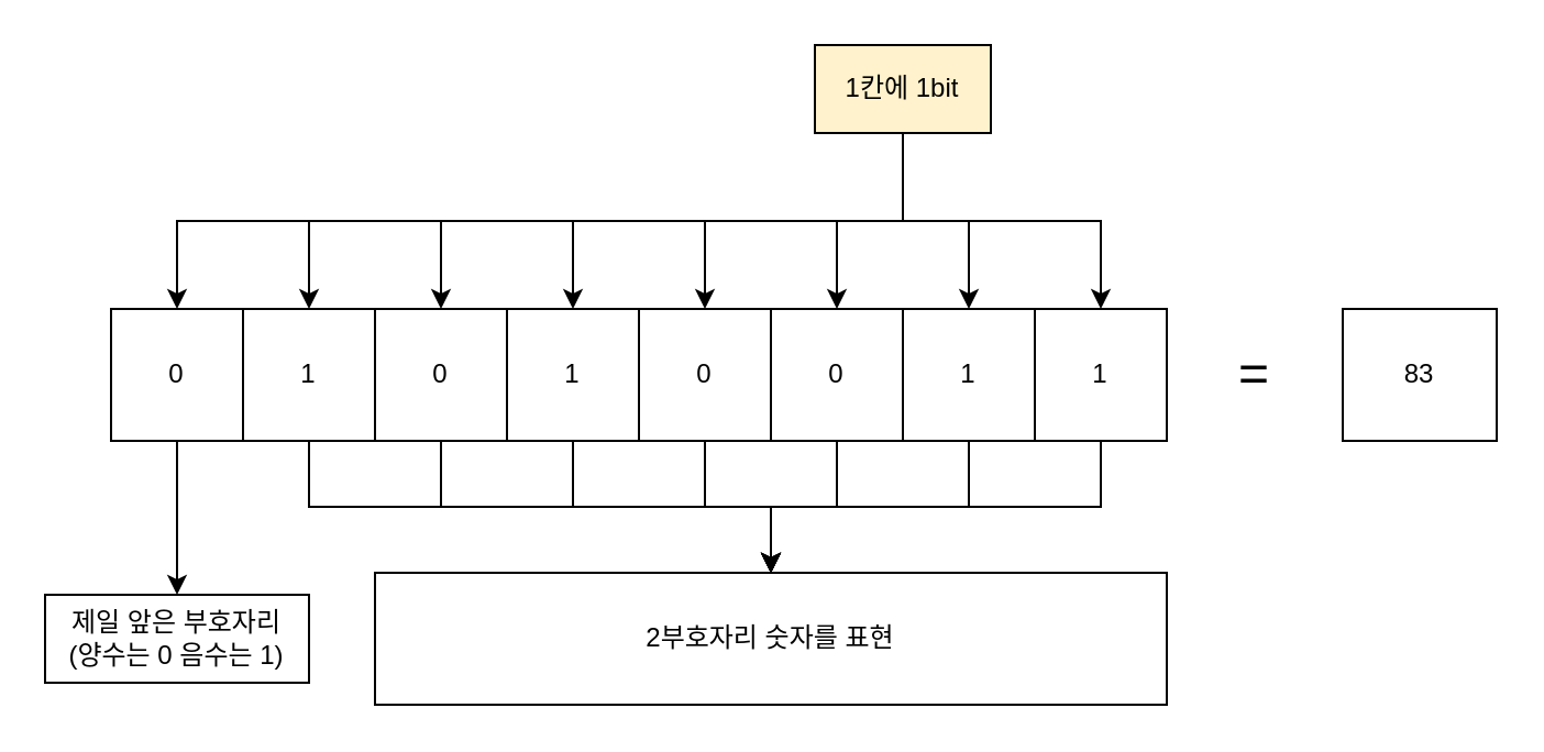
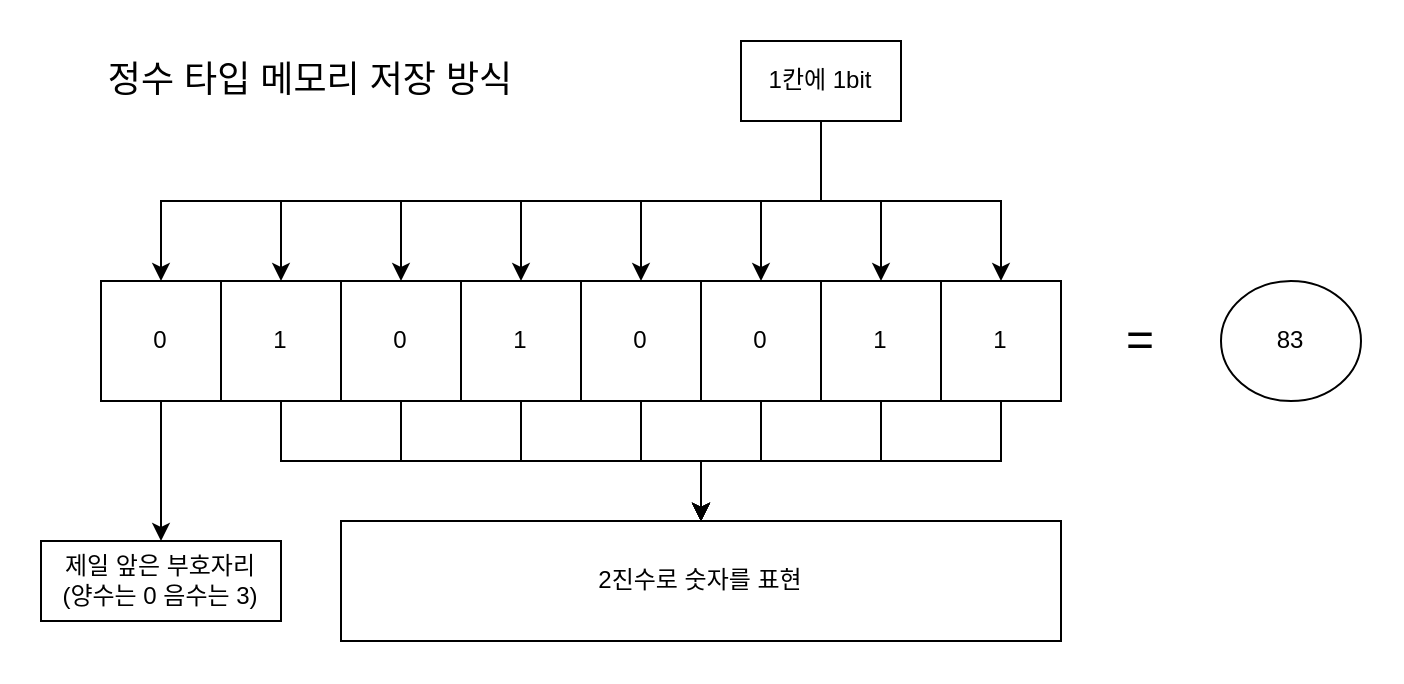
  <mxCell id="0" />
  <mxCell id="1" parent="0" />
  <mxCell id="2" value="" style="edgeStyle=orthogonalEdgeStyle;rounded=0;orthogonalLoop=1;jettySize=auto;html=1;" edge="1" parent="1" source="3" target="28"><mxGeometry relative="1" as="geometry" /></mxCell>
  <mxCell id="3" value="0" style="rounded=0;whiteSpace=wrap;html=1;" vertex="1" parent="1"><mxGeometry x="50" y="140" width="60" height="60" as="geometry" /></mxCell>
  <mxCell id="4" style="edgeStyle=orthogonalEdgeStyle;rounded=0;orthogonalLoop=1;jettySize=auto;html=1;exitX=0.5;exitY=1;exitDx=0;exitDy=0;" edge="1" parent="1" source="5" target="29"><mxGeometry relative="1" as="geometry" /></mxCell>
  <mxCell id="5" value="1" style="rounded=0;whiteSpace=wrap;html=1;" vertex="1" parent="1"><mxGeometry x="110" y="140" width="60" height="60" as="geometry" /></mxCell>
  <mxCell id="6" style="edgeStyle=orthogonalEdgeStyle;rounded=0;orthogonalLoop=1;jettySize=auto;html=1;exitX=0.5;exitY=1;exitDx=0;exitDy=0;" edge="1" parent="1" source="7" target="29"><mxGeometry relative="1" as="geometry" /></mxCell>
  <mxCell id="7" value="0" style="rounded=0;whiteSpace=wrap;html=1;" vertex="1" parent="1"><mxGeometry x="170" y="140" width="60" height="60" as="geometry" /></mxCell>
  <mxCell id="8" style="edgeStyle=orthogonalEdgeStyle;rounded=0;orthogonalLoop=1;jettySize=auto;html=1;exitX=0.5;exitY=1;exitDx=0;exitDy=0;" edge="1" parent="1" source="9" target="29"><mxGeometry relative="1" as="geometry" /></mxCell>
  <mxCell id="9" value="1" style="rounded=0;whiteSpace=wrap;html=1;" vertex="1" parent="1"><mxGeometry x="230" y="140" width="60" height="60" as="geometry" /></mxCell>
  <mxCell id="10" style="edgeStyle=orthogonalEdgeStyle;rounded=0;orthogonalLoop=1;jettySize=auto;html=1;exitX=0.5;exitY=1;exitDx=0;exitDy=0;" edge="1" parent="1" source="11" target="29"><mxGeometry relative="1" as="geometry" /></mxCell>
  <mxCell id="11" value="0" style="rounded=0;whiteSpace=wrap;html=1;" vertex="1" parent="1"><mxGeometry x="290" y="140" width="60" height="60" as="geometry" /></mxCell>
  <mxCell id="12" style="edgeStyle=orthogonalEdgeStyle;rounded=0;orthogonalLoop=1;jettySize=auto;html=1;exitX=0.5;exitY=1;exitDx=0;exitDy=0;" edge="1" parent="1" source="13" target="29"><mxGeometry relative="1" as="geometry" /></mxCell>
  <mxCell id="13" value="0" style="rounded=0;whiteSpace=wrap;html=1;" vertex="1" parent="1"><mxGeometry x="350" y="140" width="60" height="60" as="geometry" /></mxCell>
  <mxCell id="14" style="edgeStyle=orthogonalEdgeStyle;rounded=0;orthogonalLoop=1;jettySize=auto;html=1;exitX=0.5;exitY=1;exitDx=0;exitDy=0;" edge="1" parent="1" source="15" target="29"><mxGeometry relative="1" as="geometry" /></mxCell>
  <mxCell id="15" value="1" style="rounded=0;whiteSpace=wrap;html=1;" vertex="1" parent="1"><mxGeometry x="410" y="140" width="60" height="60" as="geometry" /></mxCell>
  <mxCell id="16" style="edgeStyle=orthogonalEdgeStyle;rounded=0;orthogonalLoop=1;jettySize=auto;html=1;exitX=0.5;exitY=1;exitDx=0;exitDy=0;" edge="1" parent="1" source="17" target="29"><mxGeometry relative="1" as="geometry" /></mxCell>
  <mxCell id="17" value="1" style="rounded=0;whiteSpace=wrap;html=1;" vertex="1" parent="1"><mxGeometry x="470" y="140" width="60" height="60" as="geometry" /></mxCell>
+ <mxCell id="18" value="&lt;span style=&quot;font-size: 18px&quot;&gt;정수 타입 메모리 저장 방식&lt;/span&gt;" style="text;html=1;strokeColor=none;fillColor=none;align=center;verticalAlign=middle;whiteSpace=wrap;rounded=0;" vertex="1" parent="1"><mxGeometry x="40" y="20" width="230" height="40" as="geometry" /></mxCell>
  <mxCell id="19" style="edgeStyle=orthogonalEdgeStyle;rounded=0;orthogonalLoop=1;jettySize=auto;html=1;exitX=0.5;exitY=1;exitDx=0;exitDy=0;" edge="1" parent="1" source="27" target="5"><mxGeometry relative="1" as="geometry" /></mxCell>
  <mxCell id="20" style="edgeStyle=orthogonalEdgeStyle;rounded=0;orthogonalLoop=1;jettySize=auto;html=1;exitX=0.5;exitY=1;exitDx=0;exitDy=0;" edge="1" parent="1" source="27" target="3"><mxGeometry relative="1" as="geometry" /></mxCell>
  <mxCell id="21" style="edgeStyle=orthogonalEdgeStyle;rounded=0;orthogonalLoop=1;jettySize=auto;html=1;exitX=0.5;exitY=1;exitDx=0;exitDy=0;" edge="1" parent="1" source="27" target="7"><mxGeometry relative="1" as="geometry" /></mxCell>
  <mxCell id="22" style="edgeStyle=orthogonalEdgeStyle;rounded=0;orthogonalLoop=1;jettySize=auto;html=1;exitX=0.5;exitY=1;exitDx=0;exitDy=0;" edge="1" parent="1" source="27" target="9"><mxGeometry relative="1" as="geometry" /></mxCell>
  <mxCell id="23" style="edgeStyle=orthogonalEdgeStyle;rounded=0;orthogonalLoop=1;jettySize=auto;html=1;exitX=0.5;exitY=1;exitDx=0;exitDy=0;" edge="1" parent="1" source="27" target="11"><mxGeometry relative="1" as="geometry" /></mxCell>
  <mxCell id="24" style="edgeStyle=orthogonalEdgeStyle;rounded=0;orthogonalLoop=1;jettySize=auto;html=1;exitX=0.5;exitY=1;exitDx=0;exitDy=0;" edge="1" parent="1" source="27" target="13"><mxGeometry relative="1" as="geometry" /></mxCell>
  <mxCell id="25" style="edgeStyle=orthogonalEdgeStyle;rounded=0;orthogonalLoop=1;jettySize=auto;html=1;exitX=0.5;exitY=1;exitDx=0;exitDy=0;" edge="1" parent="1" source="27" target="15"><mxGeometry relative="1" as="geometry" /></mxCell>
  <mxCell id="26" style="edgeStyle=orthogonalEdgeStyle;rounded=0;orthogonalLoop=1;jettySize=auto;html=1;exitX=0.5;exitY=1;exitDx=0;exitDy=0;" edge="1" parent="1" source="27" target="17"><mxGeometry relative="1" as="geometry" /></mxCell>
- <mxCell id="27" value="1칸에 1bit" style="rounded=0;whiteSpace=wrap;html=1;fillColor=#fff2cc;" vertex="1" parent="1"><mxGeometry x="370" y="20" width="80" height="40" as="geometry" /></mxCell>
- <mxCell id="28" value="제일 앞은 부호자리&lt;br&gt;(양수는 0 음수는 1)" style="whiteSpace=wrap;html=1;rounded=0;" vertex="1" parent="1"><mxGeometry x="20" y="270" width="120" height="40" as="geometry" /></mxCell>
- <mxCell id="29" value="2부호자리 숫자를 표현" style="rounded=0;whiteSpace=wrap;html=1;" vertex="1" parent="1"><mxGeometry x="170" y="260" width="360" height="60" as="geometry" /></mxCell>
- <mxCell id="30" value="83" style="rounded=0;whiteSpace=wrap;html=1;" vertex="1" parent="1"><mxGeometry x="610" y="140" width="70" height="60" as="geometry" /></mxCell>
+ <mxCell id="27" value="1칸에 1bit" style="rounded=0;whiteSpace=wrap;html=1;" vertex="1" parent="1"><mxGeometry x="370" y="20" width="80" height="40" as="geometry" /></mxCell>
+ <mxCell id="28" value="제일 앞은 부호자리&lt;br&gt;(양수는 0 음수는 3)" style="whiteSpace=wrap;html=1;rounded=0;" vertex="1" parent="1"><mxGeometry x="20" y="270" width="120" height="40" as="geometry" /></mxCell>
+ <mxCell id="29" value="2진수로 숫자를 표현" style="rounded=0;whiteSpace=wrap;html=1;" vertex="1" parent="1"><mxGeometry x="170" y="260" width="360" height="60" as="geometry" /></mxCell>
+ <mxCell id="30" value="83" style="ellipse;whiteSpace=wrap;html=1;" vertex="1" parent="1"><mxGeometry x="610" y="140" width="70" height="60" as="geometry" /></mxCell>
  <mxCell id="31" value="&lt;font style=&quot;font-size: 24px&quot;&gt;=&lt;/font&gt;" style="text;html=1;strokeColor=none;fillColor=none;align=center;verticalAlign=middle;whiteSpace=wrap;rounded=0;" vertex="1" parent="1"><mxGeometry x="550" y="160" width="40" height="20" as="geometry" /></mxCell>
